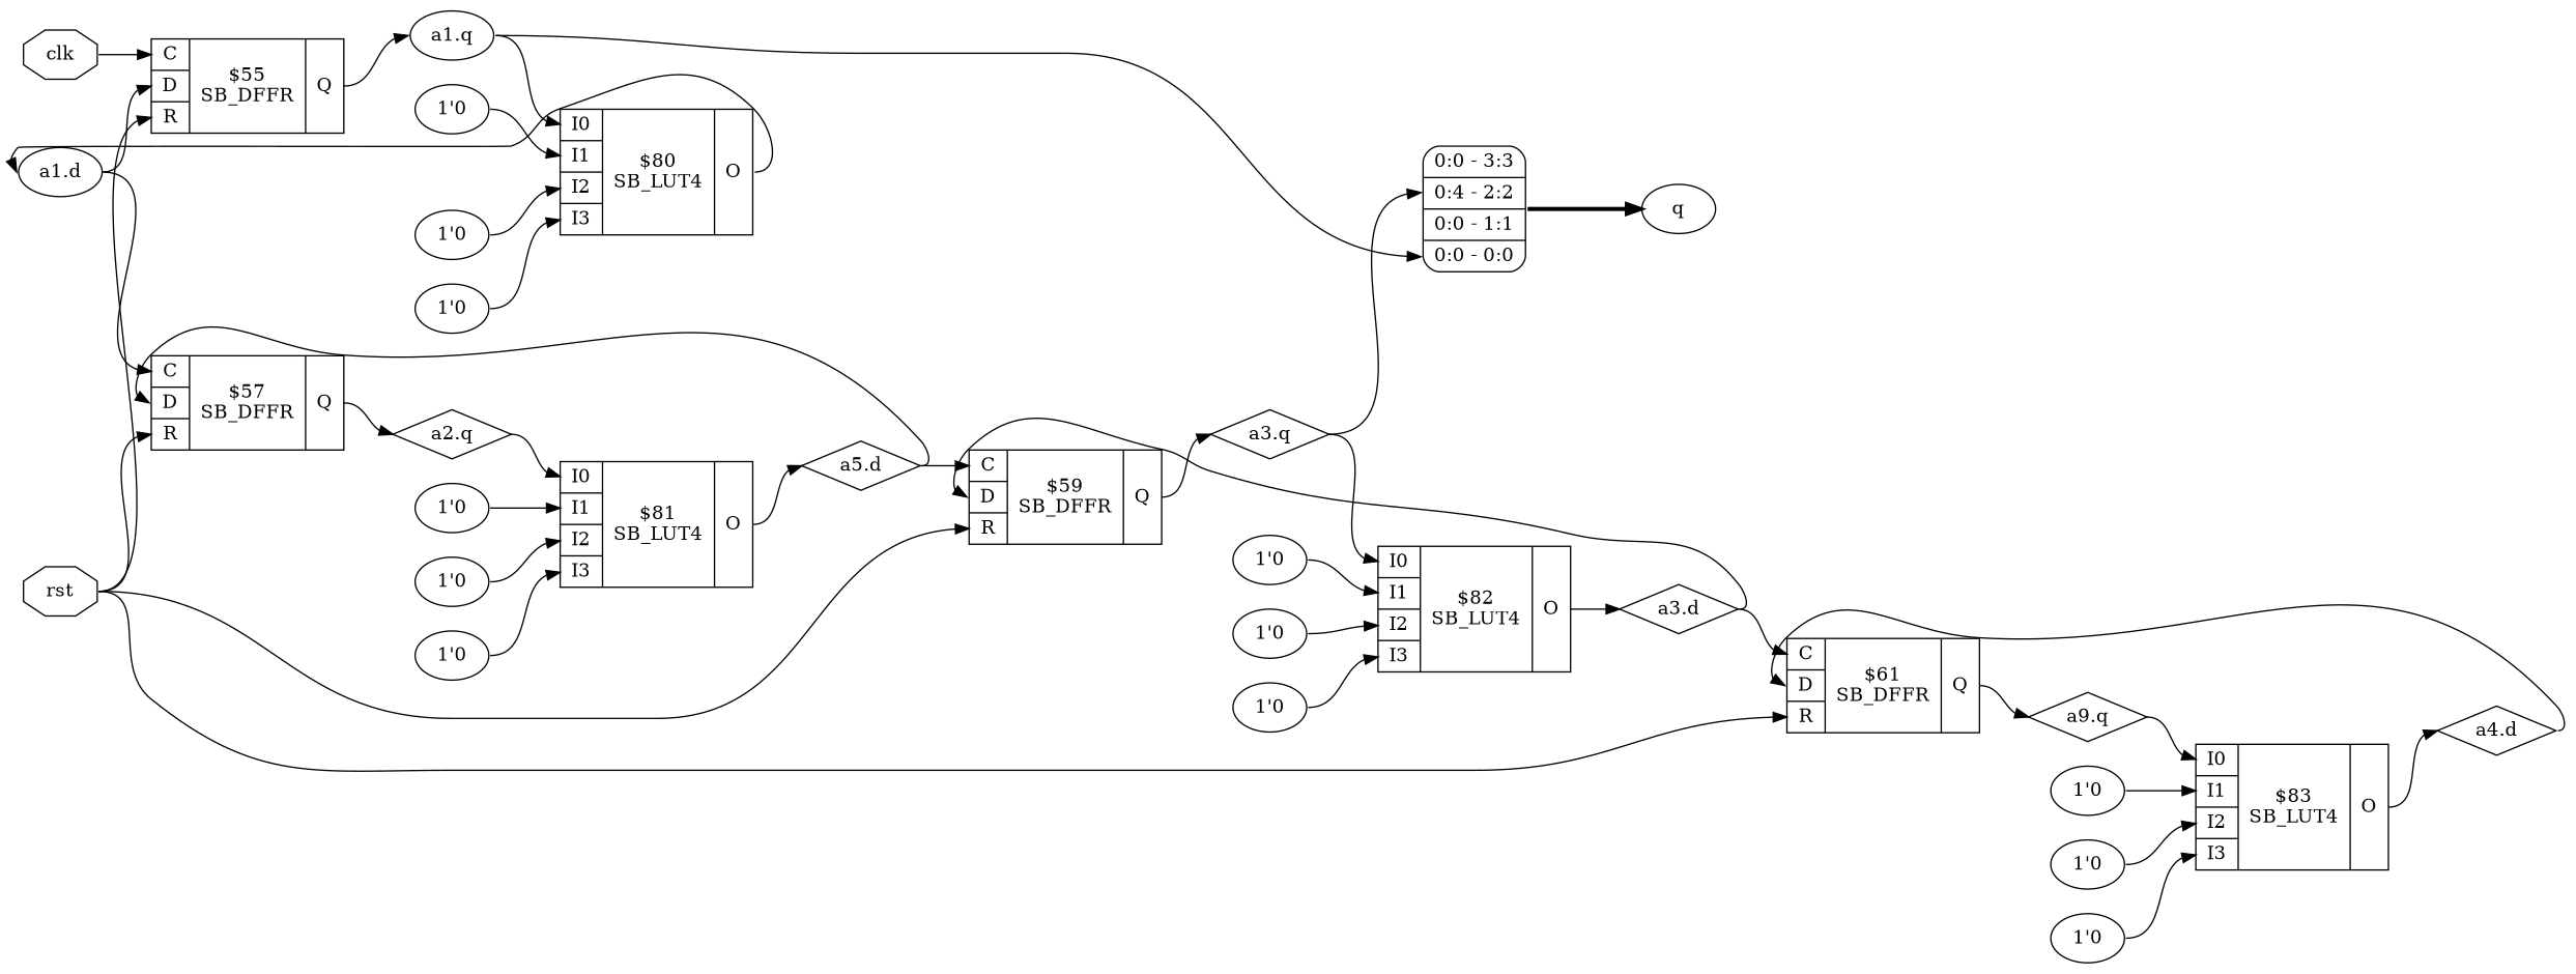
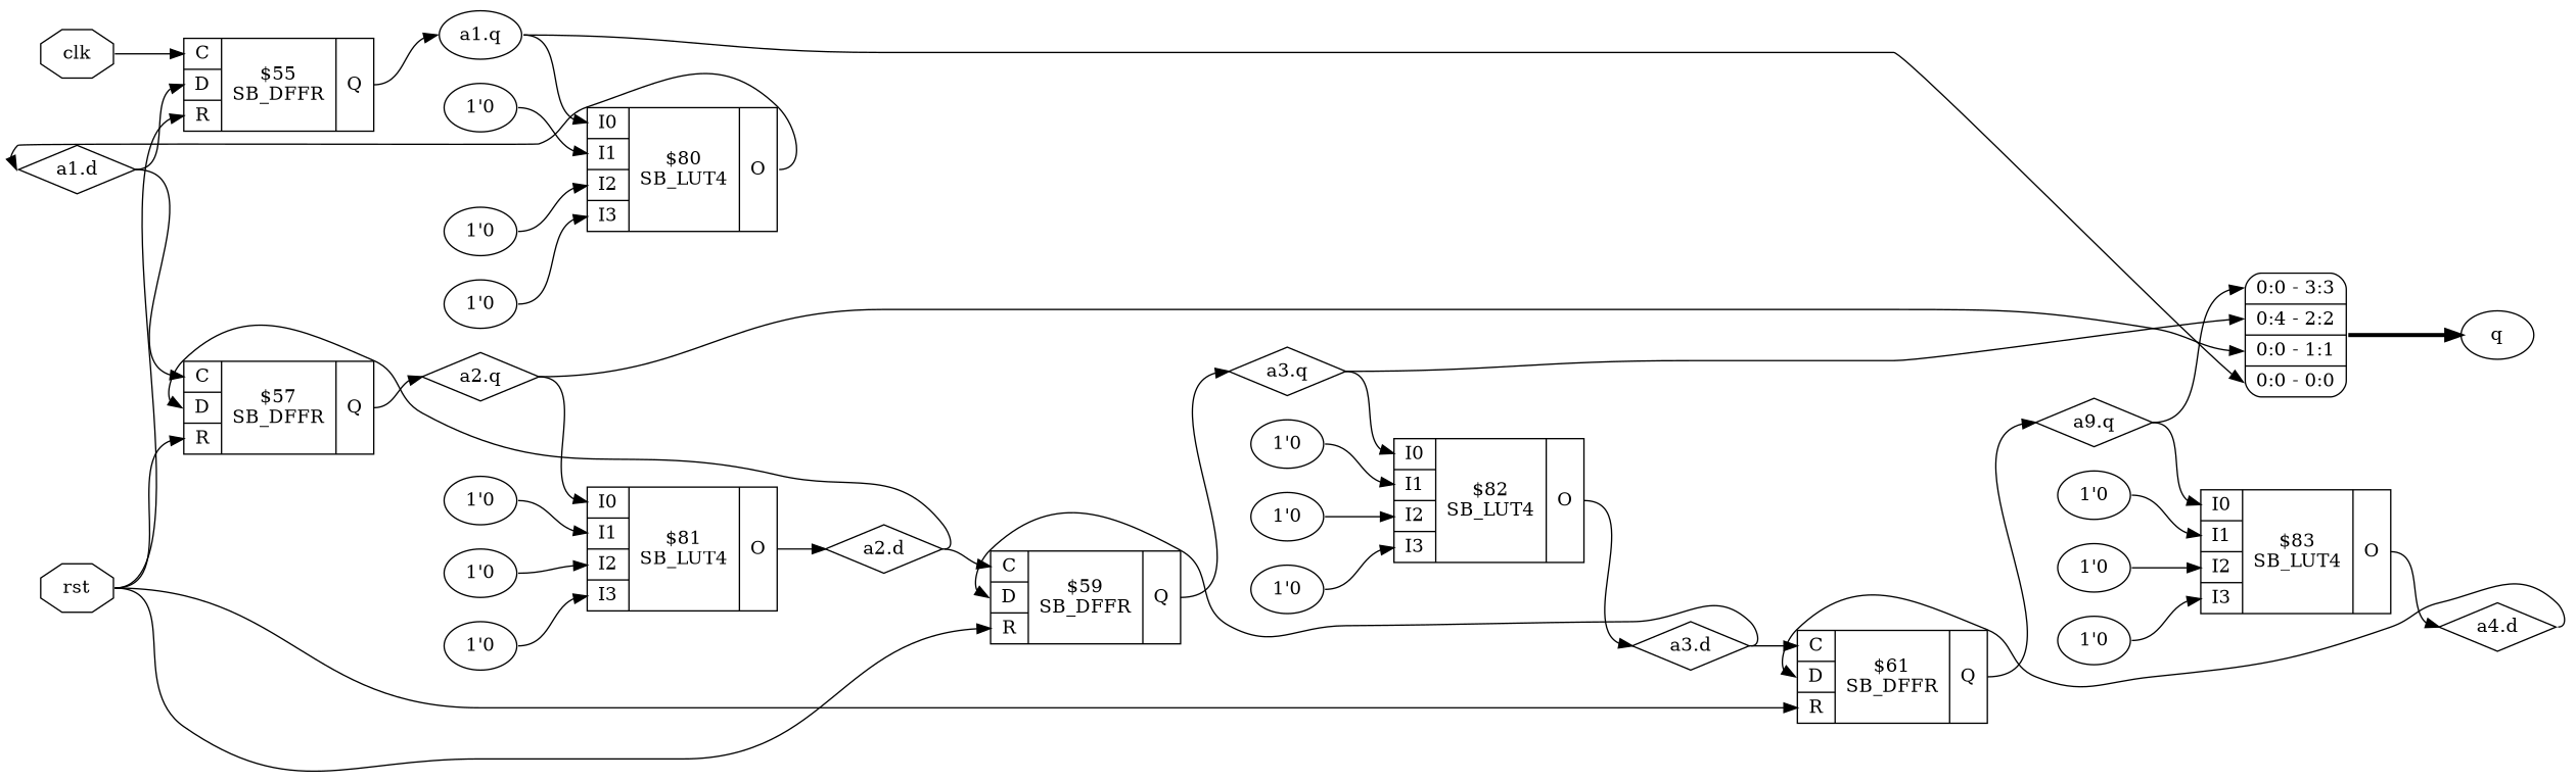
  digraph {
    rankdir=LR
    remincross=true
    edge [color=black headport=w tailport=e]
-   n1 [color=black fontcolor=black label="a1.d" shape=ellipse]
+   n1 [color=black fontcolor=black label="a1.d" shape=diamond]
    n2 [label="{{<p22> C|<p23> D|<p24> R}|$55\nSB_DFFR|{<p25> Q}}" shape=record]
    n3 [label="{{<p22> C|<p23> D|<p24> R}|$57\nSB_DFFR|{<p25> Q}}" shape=record]
    n4 [color=black fontcolor=black label="a1.q" shape=ellipse]
    n5 [color=black fontcolor=black label="a2.q" shape=diamond]
    n6 [label="{{<p13> I0|<p14> I1|<p15> I2|<p16> I3}|$80\nSB_LUT4|{<p17> O}}" shape=record]
    n7 [label="<s3> 0:0 - 3:3 |<s2> 0:4 - 2:2 |<s1> 0:0 - 1:1 |<s0> 0:0 - 0:0 " shape=record style=rounded]
    n8 [color=black fontcolor=black label=q shape=ellipse]
-   n9 [color=black fontcolor=black label="a5.d" shape=diamond]
+   n9 [color=black fontcolor=black label="a2.d" shape=diamond]
    n10 [label="{{<p22> C|<p23> D|<p24> R}|$59\nSB_DFFR|{<p25> Q}}" shape=record]
    n11 [color=black fontcolor=black label="a3.q" shape=diamond]
    n12 [label="{{<p13> I0|<p14> I1|<p15> I2|<p16> I3}|$81\nSB_LUT4|{<p17> O}}" shape=record]
    n13 [color=black fontcolor=black label="a3.d" shape=diamond]
    n14 [label="{{<p22> C|<p23> D|<p24> R}|$61\nSB_DFFR|{<p25> Q}}" shape=record]
    n15 [color=black fontcolor=black label="a9.q" shape=diamond]
    n16 [label="{{<p13> I0|<p14> I1|<p15> I2|<p16> I3}|$82\nSB_LUT4|{<p17> O}}" shape=record]
    n17 [color=black fontcolor=black label="a4.d" shape=diamond]
    n18 [label="{{<p13> I0|<p14> I1|<p15> I2|<p16> I3}|$83\nSB_LUT4|{<p17> O}}" shape=record]
    n19 [color=black fontcolor=black label=clk shape=octagon]
    n20 [color=black fontcolor=black label=rst shape=octagon]
    n21 [label="1'0"]
    n22 [label="1'0"]
    n23 [label="1'0"]
    n24 [label="1'0"]
    n25 [label="1'0"]
    n26 [label="1'0"]
    n27 [label="1'0"]
    n28 [label="1'0"]
    n29 [label="1'0"]
    n30 [label="1'0"]
    n31 [label="1'0"]
    n32 [label="1'0"]
    n1 -> n2 [headport="p23:w"]
    n1 -> n3 [headport="p22:w"]
    n2 -> n4 [tailport="p25:e"]
    n3 -> n5 [tailport="p25:e"]
    n4 -> n6 [headport="p13:w"]
    n4 -> n7 [headport="s0:w"]
+   n5 -> n7 [headport="s1:w"]
    n5 -> n12 [headport="p13:w"]
    n6 -> n1 [tailport="p17:e"]
    n7 -> n8 [style="setlinewidth(3)"]
    n9 -> n3 [headport="p23:w"]
    n9 -> n10 [headport="p22:w"]
    n10 -> n11 [tailport="p25:e"]
    n11 -> n7 [headport="s2:w"]
    n11 -> n16 [headport="p13:w"]
    n12 -> n9 [tailport="p17:e"]
    n13 -> n10 [headport="p23:w"]
    n13 -> n14 [headport="p22:w"]
    n14 -> n15 [tailport="p25:e"]
+   n15 -> n7 [headport="s3:w"]
    n15 -> n18 [headport="p13:w"]
    n16 -> n13 [tailport="p17:e"]
    n17 -> n14 [headport="p23:w"]
    n18 -> n17 [tailport="p17:e"]
    n19 -> n2 [headport="p22:w"]
    n20 -> n2 [headport="p24:w"]
    n20 -> n3 [headport="p24:w"]
    n20 -> n10 [headport="p24:w"]
    n20 -> n14 [headport="p24:w"]
    n21 -> n6 [headport="p14:w"]
    n22 -> n6 [headport="p15:w"]
    n23 -> n6 [headport="p16:w"]
    n24 -> n12 [headport="p14:w"]
    n25 -> n12 [headport="p15:w"]
    n26 -> n12 [headport="p16:w"]
    n27 -> n16 [headport="p14:w"]
    n28 -> n16 [headport="p15:w"]
    n29 -> n16 [headport="p16:w"]
    n30 -> n18 [headport="p14:w"]
    n31 -> n18 [headport="p15:w"]
    n32 -> n18 [headport="p16:w"]
  }
